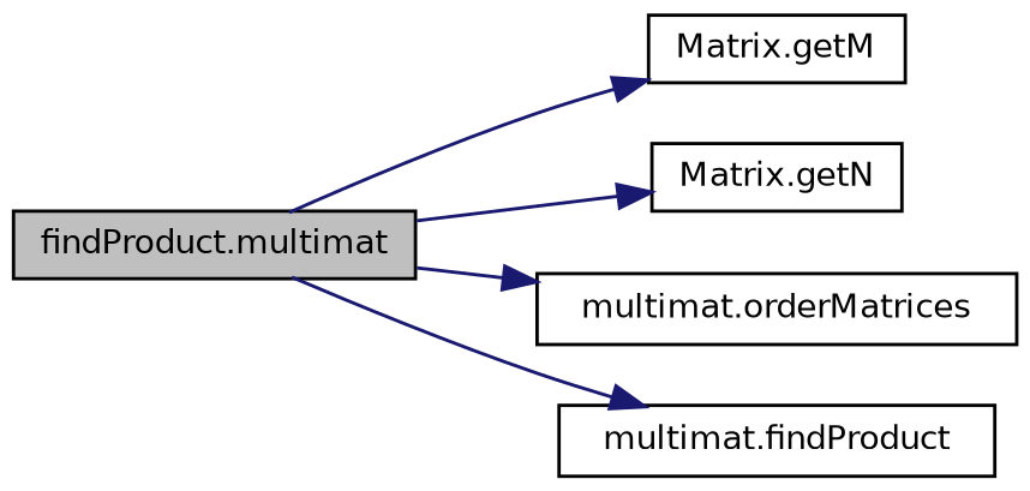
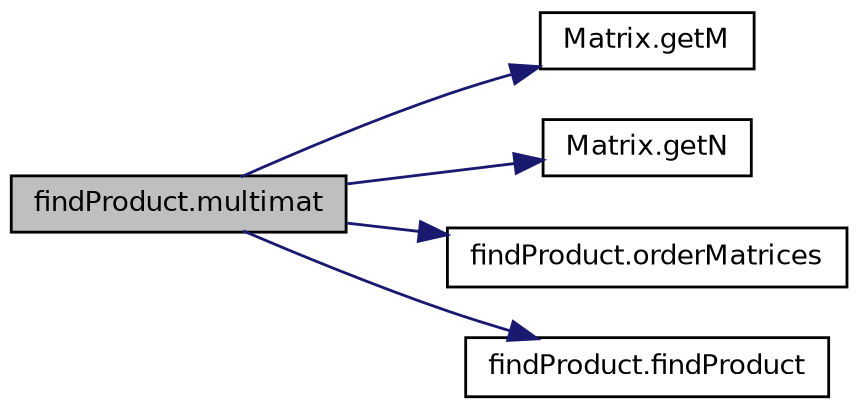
  digraph {
    rankdir=LR
    node [color=black fillcolor=white fontname=Helvetica fontsize=10 shape=record style=filled]
    edge [color=midnightblue fontname=Helvetica fontsize=10 labelfontname=Helvetica labelfontsize=10 style=solid]
    n1 [fillcolor=grey75 fontcolor=black height=0.2 label="findProduct.multimat" width=0.4]
    n2 [height=0.2 label="Matrix.getM" width=0.4]
    n3 [height=0.2 label="Matrix.getN" width=0.4]
-   n4 [height=0.2 label="multimat.orderMatrices" width=0.4]
-   n5 [height=0.2 label="multimat.findProduct" width=0.4]
+   n4 [height=0.2 label="findProduct.orderMatrices" width=0.4]
+   n5 [height=0.2 label="findProduct.findProduct" width=0.4]
    n1 -> n2
    n1 -> n3
    n1 -> n4
    n1 -> n5
  }
